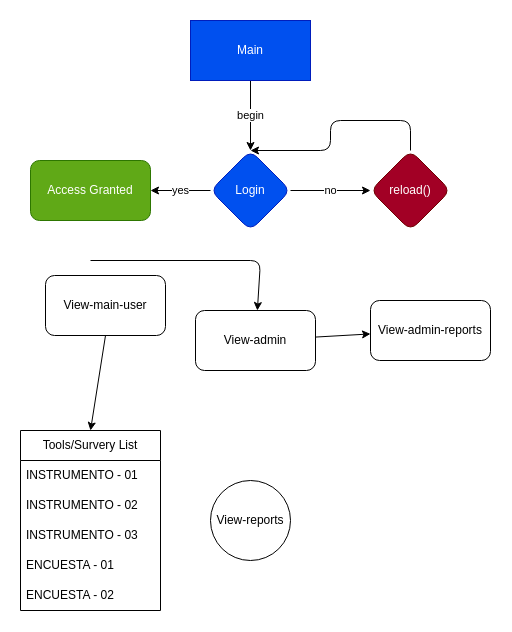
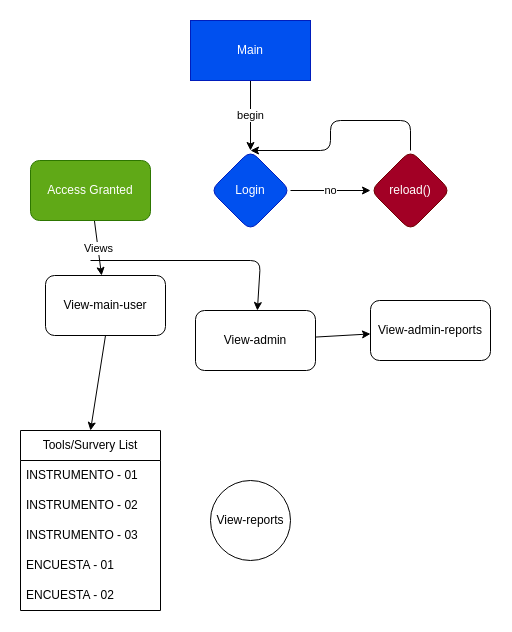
  <mxCell id="0" />
  <mxCell id="1" parent="0" />
  <mxCell id="2" value="begin" style="edgeStyle=none;html=1;" edge="1" parent="1" source="3" target="6"><mxGeometry relative="1" as="geometry" /></mxCell>
  <mxCell id="3" value="Main" style="whiteSpace=wrap;html=1;fillColor=#0050ef;fontColor=#ffffff;strokeColor=#001DBC;rounded=0;" vertex="1" parent="1"><mxGeometry x="190" y="20" width="120" height="60" as="geometry" /></mxCell>
- <mxCell id="4" value="yes" style="edgeStyle=none;html=1;" edge="1" parent="1" source="6" target="8"><mxGeometry relative="1" as="geometry" /></mxCell>
  <mxCell id="5" value="no" style="edgeStyle=none;html=1;" edge="1" parent="1" source="6" target="9"><mxGeometry relative="1" as="geometry" /></mxCell>
  <mxCell id="6" value="Login" style="rhombus;whiteSpace=wrap;html=1;rounded=1;fillColor=#0050ef;fontColor=#ffffff;strokeColor=#001DBC;" vertex="1" parent="1"><mxGeometry x="210" y="150" width="80" height="80" as="geometry" /></mxCell>
+ <mxCell id="7" value="Views" style="edgeStyle=none;html=1;" edge="1" parent="1" source="8" target="10"><mxGeometry relative="1" as="geometry" /></mxCell>
  <mxCell id="8" value="Access Granted" style="whiteSpace=wrap;html=1;rounded=1;fillColor=#60a917;fontColor=#ffffff;strokeColor=#2D7600;" vertex="1" parent="1"><mxGeometry x="30" y="160" width="120" height="60" as="geometry" /></mxCell>
  <mxCell id="9" value="reload()" style="rhombus;whiteSpace=wrap;html=1;rounded=1;fillColor=#a20025;fontColor=#ffffff;strokeColor=#6F0000;" vertex="1" parent="1"><mxGeometry x="370" y="150" width="80" height="80" as="geometry" /></mxCell>
  <mxCell id="10" value="View-main-user" style="rounded=1;whiteSpace=wrap;html=1;" vertex="1" parent="1"><mxGeometry x="45" y="275" width="120" height="60" as="geometry" /></mxCell>
  <mxCell id="11" value="Tools/Survery List" style="swimlane;fontStyle=0;childLayout=stackLayout;horizontal=1;startSize=30;horizontalStack=0;resizeParent=1;resizeParentMax=0;resizeLast=0;collapsible=1;marginBottom=0;whiteSpace=wrap;html=1;" vertex="1" parent="1"><mxGeometry x="20" y="430" width="140" height="180" as="geometry" /></mxCell>
  <mxCell id="12" value="INSTRUMENTO - 01" style="text;strokeColor=none;fillColor=none;align=left;verticalAlign=middle;spacingLeft=4;spacingRight=4;overflow=hidden;points=[[0,0.5],[1,0.5]];portConstraint=eastwest;rotatable=0;whiteSpace=wrap;html=1;" vertex="1" parent="11"><mxGeometry y="30" width="140" height="30" as="geometry" /></mxCell>
  <mxCell id="13" value="INSTRUMENTO - 02" style="text;strokeColor=none;fillColor=none;align=left;verticalAlign=middle;spacingLeft=4;spacingRight=4;overflow=hidden;points=[[0,0.5],[1,0.5]];portConstraint=eastwest;rotatable=0;whiteSpace=wrap;html=1;" vertex="1" parent="11"><mxGeometry y="60" width="140" height="30" as="geometry" /></mxCell>
  <mxCell id="14" value="INSTRUMENTO - 03" style="text;strokeColor=none;fillColor=none;align=left;verticalAlign=middle;spacingLeft=4;spacingRight=4;overflow=hidden;points=[[0,0.5],[1,0.5]];portConstraint=eastwest;rotatable=0;whiteSpace=wrap;html=1;" vertex="1" parent="11"><mxGeometry y="90" width="140" height="30" as="geometry" /></mxCell>
  <mxCell id="15" value="ENCUESTA - 01" style="text;strokeColor=none;fillColor=none;align=left;verticalAlign=middle;spacingLeft=4;spacingRight=4;overflow=hidden;points=[[0,0.5],[1,0.5]];portConstraint=eastwest;rotatable=0;whiteSpace=wrap;html=1;" vertex="1" parent="11"><mxGeometry y="120" width="140" height="30" as="geometry" /></mxCell>
  <mxCell id="16" value="ENCUESTA - 02" style="text;strokeColor=none;fillColor=none;align=left;verticalAlign=middle;spacingLeft=4;spacingRight=4;overflow=hidden;points=[[0,0.5],[1,0.5]];portConstraint=eastwest;rotatable=0;whiteSpace=wrap;html=1;" vertex="1" parent="11"><mxGeometry y="150" width="140" height="30" as="geometry" /></mxCell>
  <mxCell id="17" value="" style="endArrow=classic;html=1;exitX=0.5;exitY=1;exitDx=0;exitDy=0;entryX=0.5;entryY=0;entryDx=0;entryDy=0;" edge="1" parent="1" source="10" target="11"><mxGeometry width="50" height="50" relative="1" as="geometry"><mxPoint x="280" y="400" as="sourcePoint" /><mxPoint x="330" y="350" as="targetPoint" /></mxGeometry></mxCell>
  <mxCell id="18" value="View-reports" style="ellipse;whiteSpace=wrap;html=1;fontStyle=0;startSize=30;" vertex="1" parent="1"><mxGeometry x="210" y="480" width="80" height="80" as="geometry" /></mxCell>
  <mxCell id="19" value="" style="endArrow=classic;html=1;exitX=0.5;exitY=0;exitDx=0;exitDy=0;entryX=0.5;entryY=0;entryDx=0;entryDy=0;" edge="1" parent="1" source="9" target="6"><mxGeometry width="50" height="50" relative="1" as="geometry"><mxPoint x="280" y="280" as="sourcePoint" /><mxPoint x="330" y="230" as="targetPoint" /><Array as="points"><mxPoint x="410" y="120" /><mxPoint x="330" y="120" /><mxPoint x="330" y="150" /></Array></mxGeometry></mxCell>
  <mxCell id="20" value="" style="edgeStyle=none;html=1;" edge="1" parent="1" source="21" target="23"><mxGeometry relative="1" as="geometry" /></mxCell>
  <mxCell id="21" value="View-admin" style="rounded=1;whiteSpace=wrap;html=1;" vertex="1" parent="1"><mxGeometry x="195" y="310" width="120" height="60" as="geometry" /></mxCell>
  <mxCell id="22" value="" style="endArrow=classic;html=1;" edge="1" parent="1" target="21"><mxGeometry width="50" height="50" relative="1" as="geometry"><mxPoint x="90" y="260" as="sourcePoint" /><mxPoint x="310" y="300" as="targetPoint" /><Array as="points"><mxPoint x="260" y="260" /></Array></mxGeometry></mxCell>
  <mxCell id="23" value="View-admin-reports" style="whiteSpace=wrap;html=1;rounded=1;" vertex="1" parent="1"><mxGeometry x="370" y="300" width="120" height="60" as="geometry" /></mxCell>
